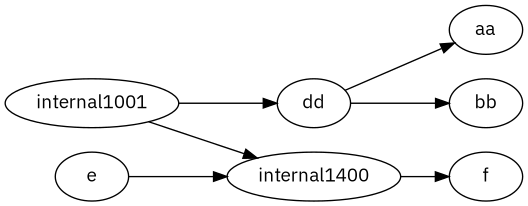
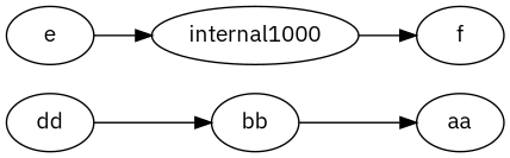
  strict digraph {
    fontname="IBM Plex Sans"
    rankdir=LR
    node [fontname="IBM Plex Sans"]
    edge [fontname="IBM Plex Sans"]
    dd
    aa
    bb
-   internal1000 [label=internal1400]
+   internal1000
    f
    e
-   internal1001
-   dd -> aa
+   bb -> aa
    dd -> bb
    internal1000 -> f
    e -> internal1000
-   internal1001 -> dd
-   internal1001 -> internal1000
  }
